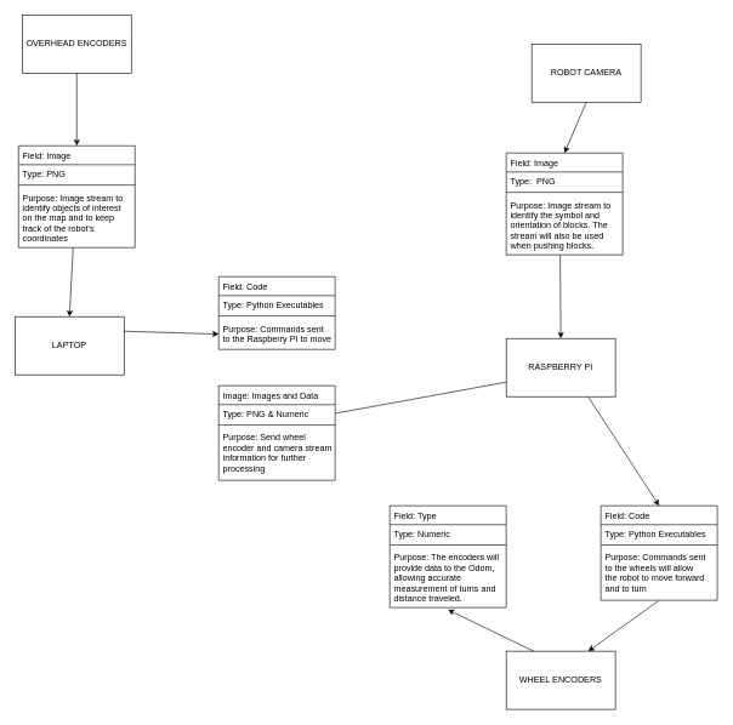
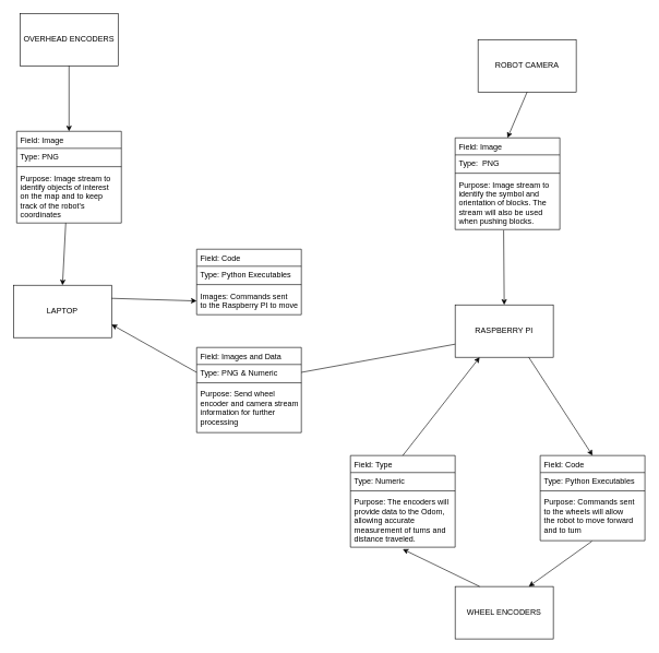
  <mxCell id="0" />
  <mxCell id="1" parent="0" />
  <mxCell id="2" value="ROBOT CAMERA" style="rounded=0;whiteSpace=wrap;html=1;" vertex="1" parent="1"><mxGeometry x="730" y="60" width="150" height="80" as="geometry" /></mxCell>
  <mxCell id="3" value="RASPBERRY PI" style="rounded=0;whiteSpace=wrap;html=1;" vertex="1" parent="1"><mxGeometry x="695" y="465" width="150" height="80" as="geometry" /></mxCell>
  <mxCell id="4" value="LAPTOP" style="rounded=0;whiteSpace=wrap;html=1;" vertex="1" parent="1"><mxGeometry x="20" y="435" width="150" height="80" as="geometry" /></mxCell>
  <mxCell id="5" value="WHEEL ENCODERS" style="rounded=0;whiteSpace=wrap;html=1;" vertex="1" parent="1"><mxGeometry x="695" y="895" width="150" height="80" as="geometry" /></mxCell>
  <mxCell id="6" value="OVERHEAD ENCODERS" style="rounded=0;whiteSpace=wrap;html=1;" vertex="1" parent="1"><mxGeometry x="30" y="20" width="150" height="80" as="geometry" /></mxCell>
  <mxCell id="7" value="Field: Image" style="swimlane;fontStyle=0;align=left;verticalAlign=top;childLayout=stackLayout;horizontal=1;startSize=26;horizontalStack=0;resizeParent=1;resizeParentMax=0;resizeLast=0;collapsible=1;marginBottom=0;spacingLeft=4;" vertex="1" parent="1"><mxGeometry x="25" y="200" width="160" height="140" as="geometry"><mxRectangle x="180" y="200" width="80" height="30" as="alternateBounds" /></mxGeometry></mxCell>
  <mxCell id="8" value="Type: PNG" style="text;strokeColor=none;fillColor=none;align=left;verticalAlign=top;spacingLeft=4;spacingRight=4;overflow=hidden;rotatable=0;points=[[0,0.5],[1,0.5]];portConstraint=eastwest;" vertex="1" parent="7"><mxGeometry y="26" width="160" height="24" as="geometry" /></mxCell>
  <mxCell id="9" value="" style="line;strokeWidth=1;fillColor=none;align=left;verticalAlign=middle;spacingTop=-1;spacingLeft=3;spacingRight=3;rotatable=0;labelPosition=right;points=[];portConstraint=eastwest;strokeColor=inherit;" vertex="1" parent="7"><mxGeometry y="50" width="160" height="8" as="geometry" /></mxCell>
  <mxCell id="10" value="Purpose: Image stream to&#10;identify objects of interest&#10;on the map and to keep&#10;track of the robot's&#10;coordinates" style="text;strokeColor=none;fillColor=none;align=left;verticalAlign=top;spacingLeft=4;spacingRight=4;overflow=hidden;rotatable=0;points=[[0,0.5],[1,0.5]];portConstraint=eastwest;" vertex="1" parent="7"><mxGeometry y="58" width="160" height="82" as="geometry" /></mxCell>
  <mxCell id="11" value="Field: Image" style="swimlane;fontStyle=0;align=left;verticalAlign=top;childLayout=stackLayout;horizontal=1;startSize=26;horizontalStack=0;resizeParent=1;resizeParentMax=0;resizeLast=0;collapsible=1;marginBottom=0;spacingLeft=4;" vertex="1" parent="1"><mxGeometry x="695" y="210" width="160" height="140" as="geometry"><mxRectangle x="180" y="200" width="80" height="30" as="alternateBounds" /></mxGeometry></mxCell>
  <mxCell id="12" value="Type:  PNG" style="text;strokeColor=none;fillColor=none;align=left;verticalAlign=top;spacingLeft=4;spacingRight=4;overflow=hidden;rotatable=0;points=[[0,0.5],[1,0.5]];portConstraint=eastwest;" vertex="1" parent="11"><mxGeometry y="26" width="160" height="24" as="geometry" /></mxCell>
  <mxCell id="13" value="" style="line;strokeWidth=1;fillColor=none;align=left;verticalAlign=middle;spacingTop=-1;spacingLeft=3;spacingRight=3;rotatable=0;labelPosition=right;points=[];portConstraint=eastwest;strokeColor=inherit;" vertex="1" parent="11"><mxGeometry y="50" width="160" height="8" as="geometry" /></mxCell>
  <mxCell id="14" value="Purpose: Image stream to&#10;identify the symbol and&#10;orientation of blocks. The&#10;stream will also be used&#10;when pushing blocks." style="text;strokeColor=none;fillColor=none;align=left;verticalAlign=top;spacingLeft=4;spacingRight=4;overflow=hidden;rotatable=0;points=[[0,0.5],[1,0.5]];portConstraint=eastwest;" vertex="1" parent="11"><mxGeometry y="58" width="160" height="82" as="geometry" /></mxCell>
- <mxCell id="15" value="Image: Images and Data" style="swimlane;fontStyle=0;align=left;verticalAlign=top;childLayout=stackLayout;horizontal=1;startSize=26;horizontalStack=0;resizeParent=1;resizeParentMax=0;resizeLast=0;collapsible=1;marginBottom=0;spacingLeft=4;" vertex="1" parent="1"><mxGeometry x="300" y="530" width="160" height="130" as="geometry"><mxRectangle x="180" y="200" width="80" height="30" as="alternateBounds" /></mxGeometry></mxCell>
+ <mxCell id="15" value="Field: Images and Data" style="swimlane;fontStyle=0;align=left;verticalAlign=top;childLayout=stackLayout;horizontal=1;startSize=26;horizontalStack=0;resizeParent=1;resizeParentMax=0;resizeLast=0;collapsible=1;marginBottom=0;spacingLeft=4;" vertex="1" parent="1"><mxGeometry x="300" y="530" width="160" height="130" as="geometry"><mxRectangle x="180" y="200" width="80" height="30" as="alternateBounds" /></mxGeometry></mxCell>
  <mxCell id="16" value="Type: PNG &amp; Numeric" style="text;strokeColor=none;fillColor=none;align=left;verticalAlign=top;spacingLeft=4;spacingRight=4;overflow=hidden;rotatable=0;points=[[0,0.5],[1,0.5]];portConstraint=eastwest;" vertex="1" parent="15"><mxGeometry y="26" width="160" height="24" as="geometry" /></mxCell>
  <mxCell id="17" value="" style="line;strokeWidth=1;fillColor=none;align=left;verticalAlign=middle;spacingTop=-1;spacingLeft=3;spacingRight=3;rotatable=0;labelPosition=right;points=[];portConstraint=eastwest;strokeColor=inherit;" vertex="1" parent="15"><mxGeometry y="50" width="160" height="8" as="geometry" /></mxCell>
  <mxCell id="18" value="Purpose: Send wheel&#10;encoder and camera stream&#10;information for further&#10;processing" style="text;strokeColor=none;fillColor=none;align=left;verticalAlign=top;spacingLeft=4;spacingRight=4;overflow=hidden;rotatable=0;points=[[0,0.5],[1,0.5]];portConstraint=eastwest;" vertex="1" parent="15"><mxGeometry y="58" width="160" height="72" as="geometry" /></mxCell>
  <mxCell id="19" value="Field: Code" style="swimlane;fontStyle=0;align=left;verticalAlign=top;childLayout=stackLayout;horizontal=1;startSize=26;horizontalStack=0;resizeParent=1;resizeParentMax=0;resizeLast=0;collapsible=1;marginBottom=0;spacingLeft=4;" vertex="1" parent="1"><mxGeometry x="825" y="695" width="160" height="130" as="geometry"><mxRectangle x="180" y="200" width="80" height="30" as="alternateBounds" /></mxGeometry></mxCell>
  <mxCell id="20" value="Type: Python Executables" style="text;strokeColor=none;fillColor=none;align=left;verticalAlign=top;spacingLeft=4;spacingRight=4;overflow=hidden;rotatable=0;points=[[0,0.5],[1,0.5]];portConstraint=eastwest;" vertex="1" parent="19"><mxGeometry y="26" width="160" height="24" as="geometry" /></mxCell>
  <mxCell id="21" value="" style="line;strokeWidth=1;fillColor=none;align=left;verticalAlign=middle;spacingTop=-1;spacingLeft=3;spacingRight=3;rotatable=0;labelPosition=right;points=[];portConstraint=eastwest;strokeColor=inherit;" vertex="1" parent="19"><mxGeometry y="50" width="160" height="8" as="geometry" /></mxCell>
  <mxCell id="22" value="Purpose: Commands sent&#10;to the wheels will allow&#10;the robot to move forward&#10;and to turn" style="text;strokeColor=none;fillColor=none;align=left;verticalAlign=top;spacingLeft=4;spacingRight=4;overflow=hidden;rotatable=0;points=[[0,0.5],[1,0.5]];portConstraint=eastwest;" vertex="1" parent="19"><mxGeometry y="58" width="160" height="72" as="geometry" /></mxCell>
  <mxCell id="23" value="Field: Code" style="swimlane;fontStyle=0;align=left;verticalAlign=top;childLayout=stackLayout;horizontal=1;startSize=26;horizontalStack=0;resizeParent=1;resizeParentMax=0;resizeLast=0;collapsible=1;marginBottom=0;spacingLeft=4;" vertex="1" parent="1"><mxGeometry x="300" y="380" width="160" height="100" as="geometry"><mxRectangle x="180" y="200" width="80" height="30" as="alternateBounds" /></mxGeometry></mxCell>
  <mxCell id="24" value="Type: Python Executables" style="text;strokeColor=none;fillColor=none;align=left;verticalAlign=top;spacingLeft=4;spacingRight=4;overflow=hidden;rotatable=0;points=[[0,0.5],[1,0.5]];portConstraint=eastwest;" vertex="1" parent="23"><mxGeometry y="26" width="160" height="24" as="geometry" /></mxCell>
  <mxCell id="25" value="" style="line;strokeWidth=1;fillColor=none;align=left;verticalAlign=middle;spacingTop=-1;spacingLeft=3;spacingRight=3;rotatable=0;labelPosition=right;points=[];portConstraint=eastwest;strokeColor=inherit;" vertex="1" parent="23"><mxGeometry y="50" width="160" height="8" as="geometry" /></mxCell>
- <mxCell id="26" value="Purpose: Commands sent &#10;to the Raspberry PI to move" style="text;strokeColor=none;fillColor=none;align=left;verticalAlign=top;spacingLeft=4;spacingRight=4;overflow=hidden;rotatable=0;points=[[0,0.5],[1,0.5]];portConstraint=eastwest;" vertex="1" parent="23"><mxGeometry y="58" width="160" height="42" as="geometry" /></mxCell>
+ <mxCell id="26" value="Images: Commands sent &#10;to the Raspberry PI to move" style="text;strokeColor=none;fillColor=none;align=left;verticalAlign=top;spacingLeft=4;spacingRight=4;overflow=hidden;rotatable=0;points=[[0,0.5],[1,0.5]];portConstraint=eastwest;" vertex="1" parent="23"><mxGeometry y="58" width="160" height="42" as="geometry" /></mxCell>
  <mxCell id="27" value="Field: Type" style="swimlane;fontStyle=0;align=left;verticalAlign=top;childLayout=stackLayout;horizontal=1;startSize=26;horizontalStack=0;resizeParent=1;resizeParentMax=0;resizeLast=0;collapsible=1;marginBottom=0;spacingLeft=4;" vertex="1" parent="1"><mxGeometry x="535" y="695" width="160" height="140" as="geometry"><mxRectangle x="180" y="200" width="80" height="30" as="alternateBounds" /></mxGeometry></mxCell>
  <mxCell id="28" value="Type: Numeric" style="text;strokeColor=none;fillColor=none;align=left;verticalAlign=top;spacingLeft=4;spacingRight=4;overflow=hidden;rotatable=0;points=[[0,0.5],[1,0.5]];portConstraint=eastwest;" vertex="1" parent="27"><mxGeometry y="26" width="160" height="24" as="geometry" /></mxCell>
  <mxCell id="29" value="" style="line;strokeWidth=1;fillColor=none;align=left;verticalAlign=middle;spacingTop=-1;spacingLeft=3;spacingRight=3;rotatable=0;labelPosition=right;points=[];portConstraint=eastwest;strokeColor=inherit;" vertex="1" parent="27"><mxGeometry y="50" width="160" height="8" as="geometry" /></mxCell>
  <mxCell id="30" value="Purpose: The encoders will&#10;provide data to the Odom,&#10;allowing accurate&#10;measurement of turns and&#10;distance traveled." style="text;strokeColor=none;fillColor=none;align=left;verticalAlign=top;spacingLeft=4;spacingRight=4;overflow=hidden;rotatable=0;points=[[0,0.5],[1,0.5]];portConstraint=eastwest;" vertex="1" parent="27"><mxGeometry y="58" width="160" height="82" as="geometry" /></mxCell>
  <mxCell id="31" value="" style="endArrow=classic;html=1;rounded=0;entryX=0.5;entryY=0;entryDx=0;entryDy=0;exitX=0.463;exitY=1.012;exitDx=0;exitDy=0;exitPerimeter=0;" edge="1" parent="1" source="14" target="3"><mxGeometry width="50" height="50" relative="1" as="geometry"><mxPoint x="895" y="345" as="sourcePoint" /><mxPoint x="525" y="255" as="targetPoint" /></mxGeometry></mxCell>
  <mxCell id="32" value="" style="endArrow=classic;html=1;rounded=0;exitX=0.5;exitY=1;exitDx=0;exitDy=0;entryX=0.5;entryY=0;entryDx=0;entryDy=0;" edge="1" parent="1" source="2" target="11"><mxGeometry width="50" height="50" relative="1" as="geometry"><mxPoint x="475" y="305" as="sourcePoint" /><mxPoint x="525" y="255" as="targetPoint" /></mxGeometry></mxCell>
  <mxCell id="33" value="" style="endArrow=classic;html=1;rounded=0;exitX=0.494;exitY=1.012;exitDx=0;exitDy=0;exitPerimeter=0;entryX=0.75;entryY=0;entryDx=0;entryDy=0;" edge="1" parent="1" source="22" target="5"><mxGeometry width="50" height="50" relative="1" as="geometry"><mxPoint x="475" y="775" as="sourcePoint" /><mxPoint x="525" y="725" as="targetPoint" /></mxGeometry></mxCell>
  <mxCell id="34" value="" style="endArrow=classic;html=1;rounded=0;exitX=0.25;exitY=0;exitDx=0;exitDy=0;entryX=0.5;entryY=1.037;entryDx=0;entryDy=0;entryPerimeter=0;" edge="1" parent="1" source="5" target="30"><mxGeometry width="50" height="50" relative="1" as="geometry"><mxPoint x="475" y="775" as="sourcePoint" /><mxPoint x="525" y="725" as="targetPoint" /></mxGeometry></mxCell>
  <mxCell id="35" value="" style="endArrow=classic;html=1;rounded=0;exitX=0.75;exitY=1;exitDx=0;exitDy=0;entryX=0.5;entryY=0;entryDx=0;entryDy=0;" edge="1" parent="1" source="3" target="19"><mxGeometry width="50" height="50" relative="1" as="geometry"><mxPoint x="475" y="705" as="sourcePoint" /><mxPoint x="525" y="655" as="targetPoint" /></mxGeometry></mxCell>
+ <mxCell id="36" value="" style="endArrow=classic;html=1;rounded=0;exitX=0.5;exitY=0;exitDx=0;exitDy=0;entryX=0.25;entryY=1;entryDx=0;entryDy=0;" edge="1" parent="1" source="27" target="3"><mxGeometry width="50" height="50" relative="1" as="geometry"><mxPoint x="475" y="705" as="sourcePoint" /><mxPoint x="525" y="655" as="targetPoint" /></mxGeometry></mxCell>
  <mxCell id="37" value="" style="endArrow=classic;html=1;rounded=0;entryX=0.5;entryY=0;entryDx=0;entryDy=0;" edge="1" parent="1" target="4"><mxGeometry width="50" height="50" relative="1" as="geometry"><mxPoint x="100" y="340" as="sourcePoint" /><mxPoint x="405" y="350" as="targetPoint" /></mxGeometry></mxCell>
  <mxCell id="38" value="" style="endArrow=classic;html=1;rounded=0;exitX=0.5;exitY=1;exitDx=0;exitDy=0;entryX=0.5;entryY=0;entryDx=0;entryDy=0;" edge="1" parent="1" source="6" target="7"><mxGeometry width="50" height="50" relative="1" as="geometry"><mxPoint x="355" y="400" as="sourcePoint" /><mxPoint x="405" y="350" as="targetPoint" /></mxGeometry></mxCell>
+ <mxCell id="39" value="" style="endArrow=classic;html=1;rounded=0;exitX=0;exitY=0.5;exitDx=0;exitDy=0;entryX=1;entryY=0.75;entryDx=0;entryDy=0;" edge="1" parent="1" source="16" target="4"><mxGeometry width="50" height="50" relative="1" as="geometry"><mxPoint x="355" y="450" as="sourcePoint" /><mxPoint x="405" y="400" as="targetPoint" /></mxGeometry></mxCell>
  <mxCell id="40" value="" style="endArrow=none;html=1;rounded=0;exitX=0;exitY=0.75;exitDx=0;exitDy=0;entryX=1;entryY=0.5;entryDx=0;entryDy=0;" edge="1" parent="1" source="3" target="16"><mxGeometry width="50" height="50" relative="1" as="geometry"><mxPoint x="355" y="450" as="sourcePoint" /><mxPoint x="405" y="400" as="targetPoint" /></mxGeometry></mxCell>
  <mxCell id="41" value="" style="endArrow=classic;html=1;rounded=0;exitX=1;exitY=0.25;exitDx=0;exitDy=0;entryX=0;entryY=0.5;entryDx=0;entryDy=0;" edge="1" parent="1" source="4" target="26"><mxGeometry width="50" height="50" relative="1" as="geometry"><mxPoint x="355" y="450" as="sourcePoint" /><mxPoint x="405" y="400" as="targetPoint" /></mxGeometry></mxCell>
